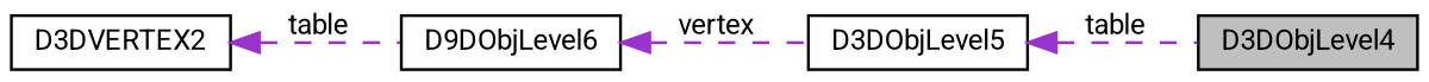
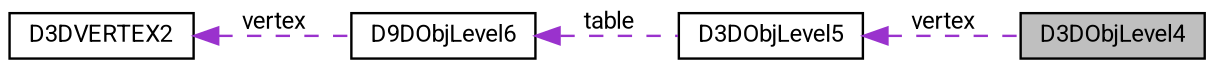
  digraph {
    fontname=Roboto
    rankdir=LR
    node [color=black fillcolor=white fontname=Roboto fontsize=10 shape=record style=filled]
    edge [color=darkorchid3 dir=back fontname=Roboto fontsize=10 labelfontname=Helvetica labelfontsize=10 style=dashed]
    n1 [fillcolor=grey75 fontcolor=black height=0.2 label=D3DObjLevel4 width=0.4]
    n2 [height=0.2 label=D3DObjLevel5 width=0.4]
    n3 [height=0.2 label=D9DObjLevel6 width=0.4]
    n4 [height=0.2 label=D3DVERTEX2 width=0.4]
-   n2 -> n1 [label=" table"]
-   n3 -> n2 [label=" vertex"]
-   n4 -> n3 [label=" table"]
+   n2 -> n1 [label=" vertex"]
+   n3 -> n2 [label=" table"]
+   n4 -> n3 [label=" vertex"]
  }
